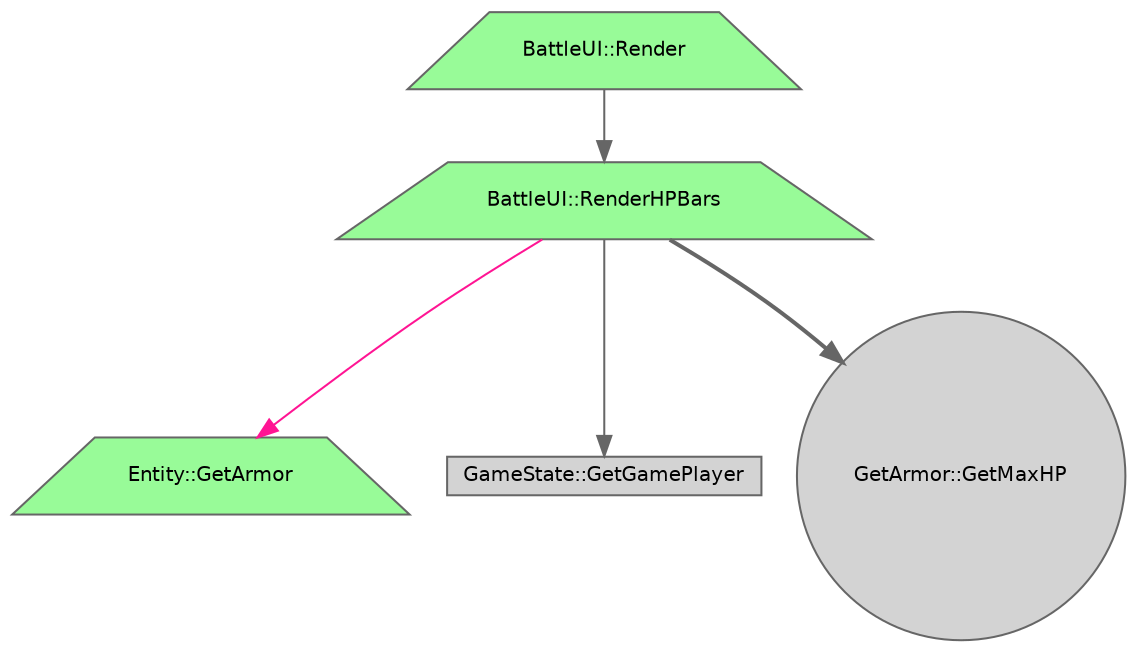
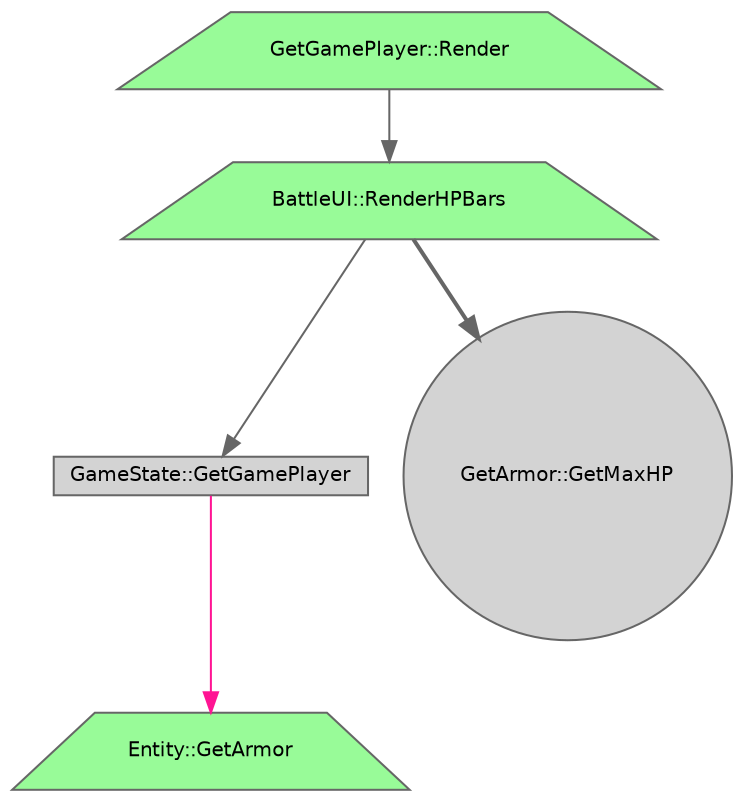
  digraph {
    rankdir=TB
    node [color=grey40 fillcolor=palegreen fontname=Helvetica fontsize=10 shape=trapezium style=filled]
    edge [color=gray40 fontname=Helvetica fontsize=10 labelfontname=Helvetica labelfontsize=10 style=solid]
-   n1 [color=gray40 fontcolor=black height=0.2 label="BattleUI::Render" width=0.4]
+   n1 [color=gray40 fontcolor=black height=0.2 label="GetGamePlayer::Render" width=0.4]
    n2 [height=0.2 label="BattleUI::RenderHPBars" width=0.4]
    n3 [height=0.2 label="Entity::GetArmor" width=0.4]
    n4 [fillcolor=lightgrey height=0.2 label="GameState::GetGamePlayer" shape=box width=0.4]
    n5 [fillcolor=lightgrey height=0.2 label="GetArmor::GetMaxHP" shape=circle width=0.4]
    n1 -> n2
-   n2 -> n3 [color=deeppink]
+   n4 -> n3 [color=deeppink]
    n2 -> n4
    n2 -> n5 [style=bold]
  }
